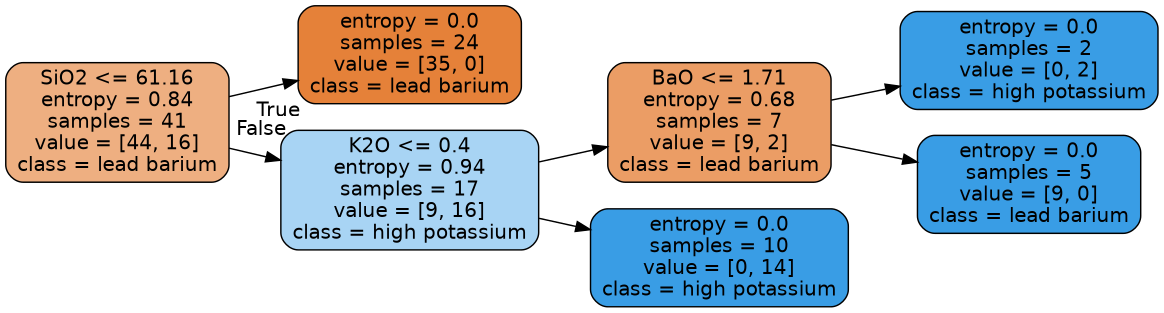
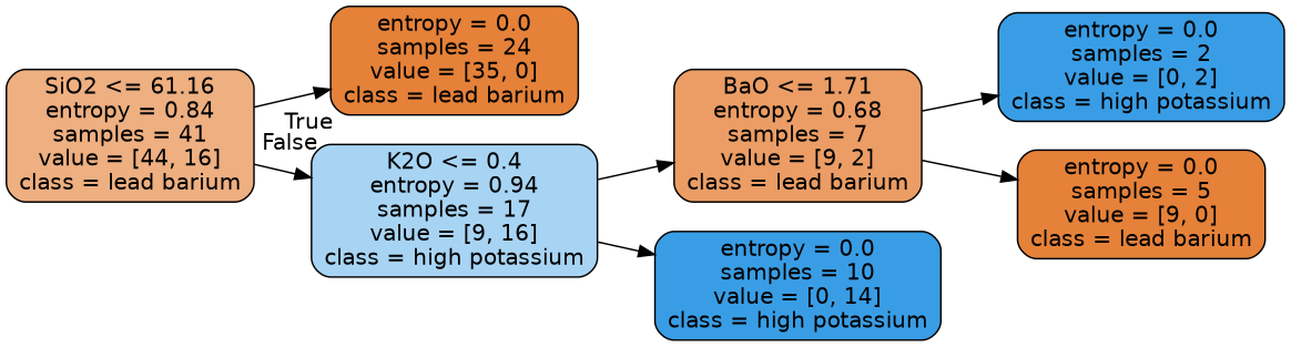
  digraph {
    rankdir=LR
    node [color=black fillcolor="#e58139" fontname=helvetica shape=box style="filled, rounded"]
    edge [fontname=helvetica]
    n1 [fillcolor="#eeaf81" label="SiO2 <= 61.16\nentropy = 0.84\nsamples = 41\nvalue = [44, 16]\nclass = lead barium"]
    n2 [label="entropy = 0.0\nsamples = 24\nvalue = [35, 0]\nclass = lead barium"]
    n3 [fillcolor="#a8d4f4" label="K2O <= 0.4\nentropy = 0.94\nsamples = 17\nvalue = [9, 16]\nclass = high potassium"]
    n4 [fillcolor="#eb9d65" label="BaO <= 1.71\nentropy = 0.68\nsamples = 7\nvalue = [9, 2]\nclass = lead barium"]
    n5 [fillcolor="#399de5" label="entropy = 0.0\nsamples = 10\nvalue = [0, 14]\nclass = high potassium"]
    n6 [fillcolor="#399de5" label="entropy = 0.0\nsamples = 2\nvalue = [0, 2]\nclass = high potassium"]
-   n7 [fillcolor="#399de5" label="entropy = 0.0\nsamples = 5\nvalue = [9, 0]\nclass = lead barium"]
+   n7 [label="entropy = 0.0\nsamples = 5\nvalue = [9, 0]\nclass = lead barium"]
    n1 -> n2 [headlabel=True labelangle=45 labeldistance=2.5]
    n1 -> n3 [headlabel=False labelangle=-45 labeldistance=2.5]
    n3 -> n4
    n3 -> n5
    n4 -> n6
    n4 -> n7
  }
